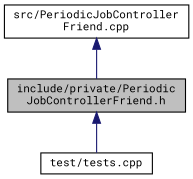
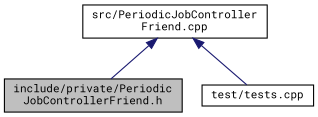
  digraph {
    fontname="Roboto Mono"
    node [color=black fillcolor=white fontname="Roboto Mono" fontsize=10 shape=record style=filled]
    edge [color=midnightblue dir=back fontname="Roboto Mono" fontsize=10 labelfontname=Helvetica labelfontsize=10 style=solid]
    n1 [fillcolor=grey75 fontcolor=black height=0.2 label="include/private/Periodic\lJobControllerFriend.h" width=0.4]
    n2 [height=0.2 label="test/tests.cpp" width=0.4]
    n3 [height=0.2 label="src/PeriodicJobController\lFriend.cpp" width=0.4]
-   n1 -> n2
+   n3 -> n2
    n3 -> n1
  }
